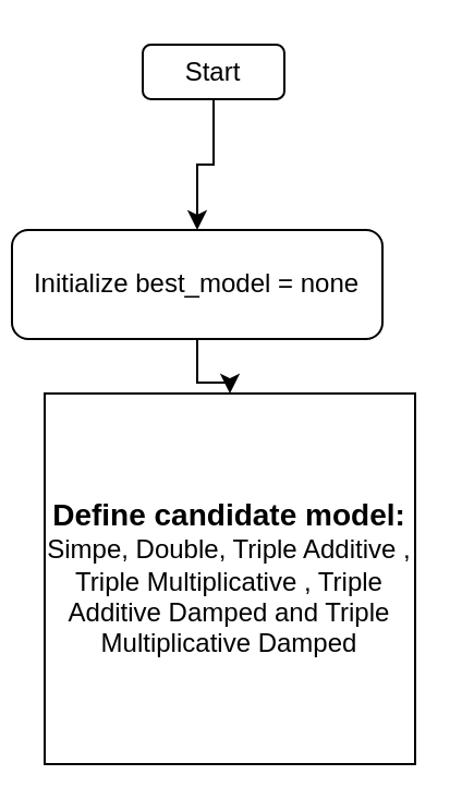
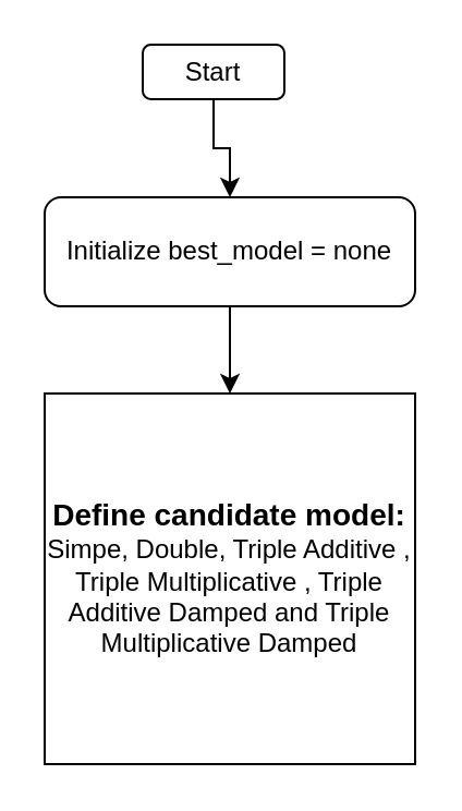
  <mxCell id="0" />
  <mxCell id="1" parent="0" />
  <mxCell id="2" style="edgeStyle=orthogonalEdgeStyle;rounded=0;orthogonalLoop=1;jettySize=auto;html=1;exitX=0.5;exitY=1;exitDx=0;exitDy=0;" edge="1" parent="1" source="3" target="5"><mxGeometry relative="1" as="geometry" /></mxCell>
  <mxCell id="3" value="Start" style="rounded=1;whiteSpace=wrap;html=1;" vertex="1" parent="1"><mxGeometry x="65" y="20" width="65" height="25" as="geometry" /></mxCell>
  <mxCell id="4" value="" style="edgeStyle=orthogonalEdgeStyle;rounded=0;orthogonalLoop=1;jettySize=auto;html=1;" edge="1" parent="1" source="5" target="6"><mxGeometry relative="1" as="geometry" /></mxCell>
- <mxCell id="5" value="Initialize best_model = none" style="rounded=1;whiteSpace=wrap;html=1;" vertex="1" parent="1"><mxGeometry x="5" y="105" width="170" height="50" as="geometry" /></mxCell>
+ <mxCell id="5" value="Initialize best_model = none" style="rounded=1;whiteSpace=wrap;html=1;" vertex="1" parent="1"><mxGeometry x="20" y="90" width="170" height="50" as="geometry" /></mxCell>
  <mxCell id="6" value="&lt;b&gt;&lt;font style=&quot;font-size: 14px;&quot;&gt;Define candidate model:&lt;/font&gt;&lt;/b&gt;&lt;br&gt;Simpe, Double, Triple Additive , Triple Multiplicative , Triple Additive Damped and Triple Multiplicative Damped" style="whiteSpace=wrap;html=1;aspect=fixed;" vertex="1" parent="1"><mxGeometry x="20" y="180" width="170" height="170" as="geometry" /></mxCell>
